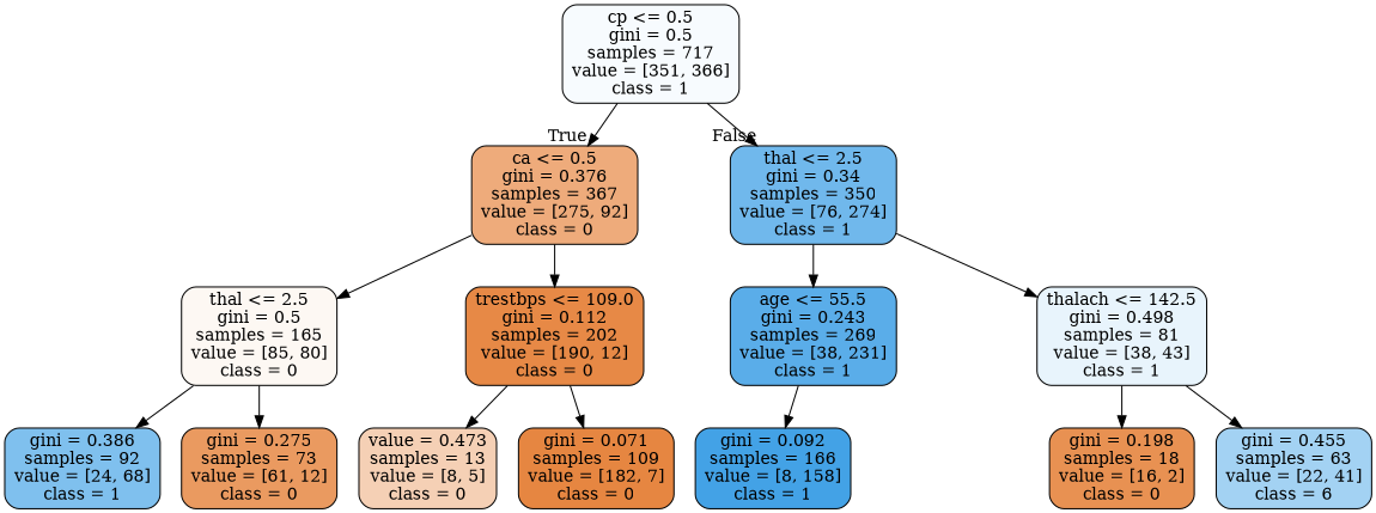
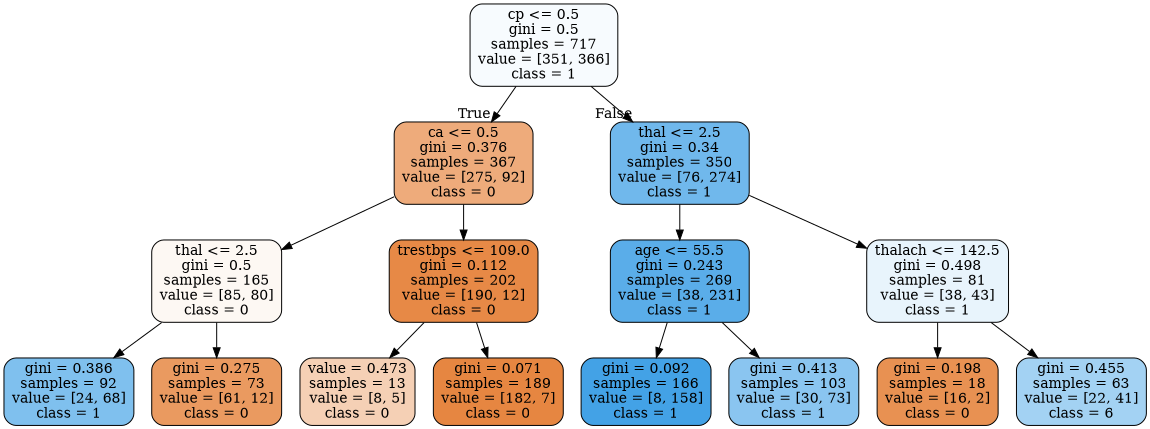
  digraph {
    fontname="DejaVu Serif"
    node [color=black fontname="DejaVu Serif" shape=box style="filled, rounded"]
    edge [fontname="DejaVu Serif"]
    n1 [fillcolor="#f7fbfe" label="cp <= 0.5\ngini = 0.5\nsamples = 717\nvalue = [351, 366]\nclass = 1"]
    n2 [fillcolor="#eeab7b" label="ca <= 0.5\ngini = 0.376\nsamples = 367\nvalue = [275, 92]\nclass = 0"]
    n3 [fillcolor="#70b8ec" label="thal <= 2.5\ngini = 0.34\nsamples = 350\nvalue = [76, 274]\nclass = 1"]
    n4 [fillcolor="#fdf8f3" label="thal <= 2.5\ngini = 0.5\nsamples = 165\nvalue = [85, 80]\nclass = 0"]
    n5 [fillcolor="#e78946" label="trestbps <= 109.0\ngini = 0.112\nsamples = 202\nvalue = [190, 12]\nclass = 0"]
    n6 [fillcolor="#5aade9" label="age <= 55.5\ngini = 0.243\nsamples = 269\nvalue = [38, 231]\nclass = 1"]
    n7 [fillcolor="#e8f4fc" label="thalach <= 142.5\ngini = 0.498\nsamples = 81\nvalue = [38, 43]\nclass = 1"]
    n8 [fillcolor="#7fc0ee" label="gini = 0.386\nsamples = 92\nvalue = [24, 68]\nclass = 1"]
    n9 [fillcolor="#ea9a60" label="gini = 0.275\nsamples = 73\nvalue = [61, 12]\nclass = 0"]
    n10 [fillcolor="#f5d0b5" label="value = 0.473\nsamples = 13\nvalue = [8, 5]\nclass = 0"]
-   n11 [fillcolor="#e68641" label="gini = 0.071\nsamples = 109\nvalue = [182, 7]\nclass = 0"]
+   n11 [fillcolor="#e68641" label="gini = 0.071\nsamples = 189\nvalue = [182, 7]\nclass = 0"]
    n12 [fillcolor="#43a2e6" label="gini = 0.092\nsamples = 166\nvalue = [8, 158]\nclass = 1"]
+   n13 [fillcolor="#8ac5f0" label="gini = 0.413\nsamples = 103\nvalue = [30, 73]\nclass = 1"]
    n14 [fillcolor="#e89152" label="gini = 0.198\nsamples = 18\nvalue = [16, 2]\nclass = 0"]
    n15 [fillcolor="#a3d2f3" label="gini = 0.455\nsamples = 63\nvalue = [22, 41]\nclass = 6"]
    n1 -> n2 [headlabel=True labelangle=45 labeldistance=2.5]
    n1 -> n3 [headlabel=False labelangle=-45 labeldistance=2.5]
    n2 -> n4
    n2 -> n5
    n3 -> n6
    n3 -> n7
    n4 -> n8
    n4 -> n9
    n5 -> n10
    n5 -> n11
    n6 -> n12
+   n6 -> n13
    n7 -> n14
    n7 -> n15
  }
